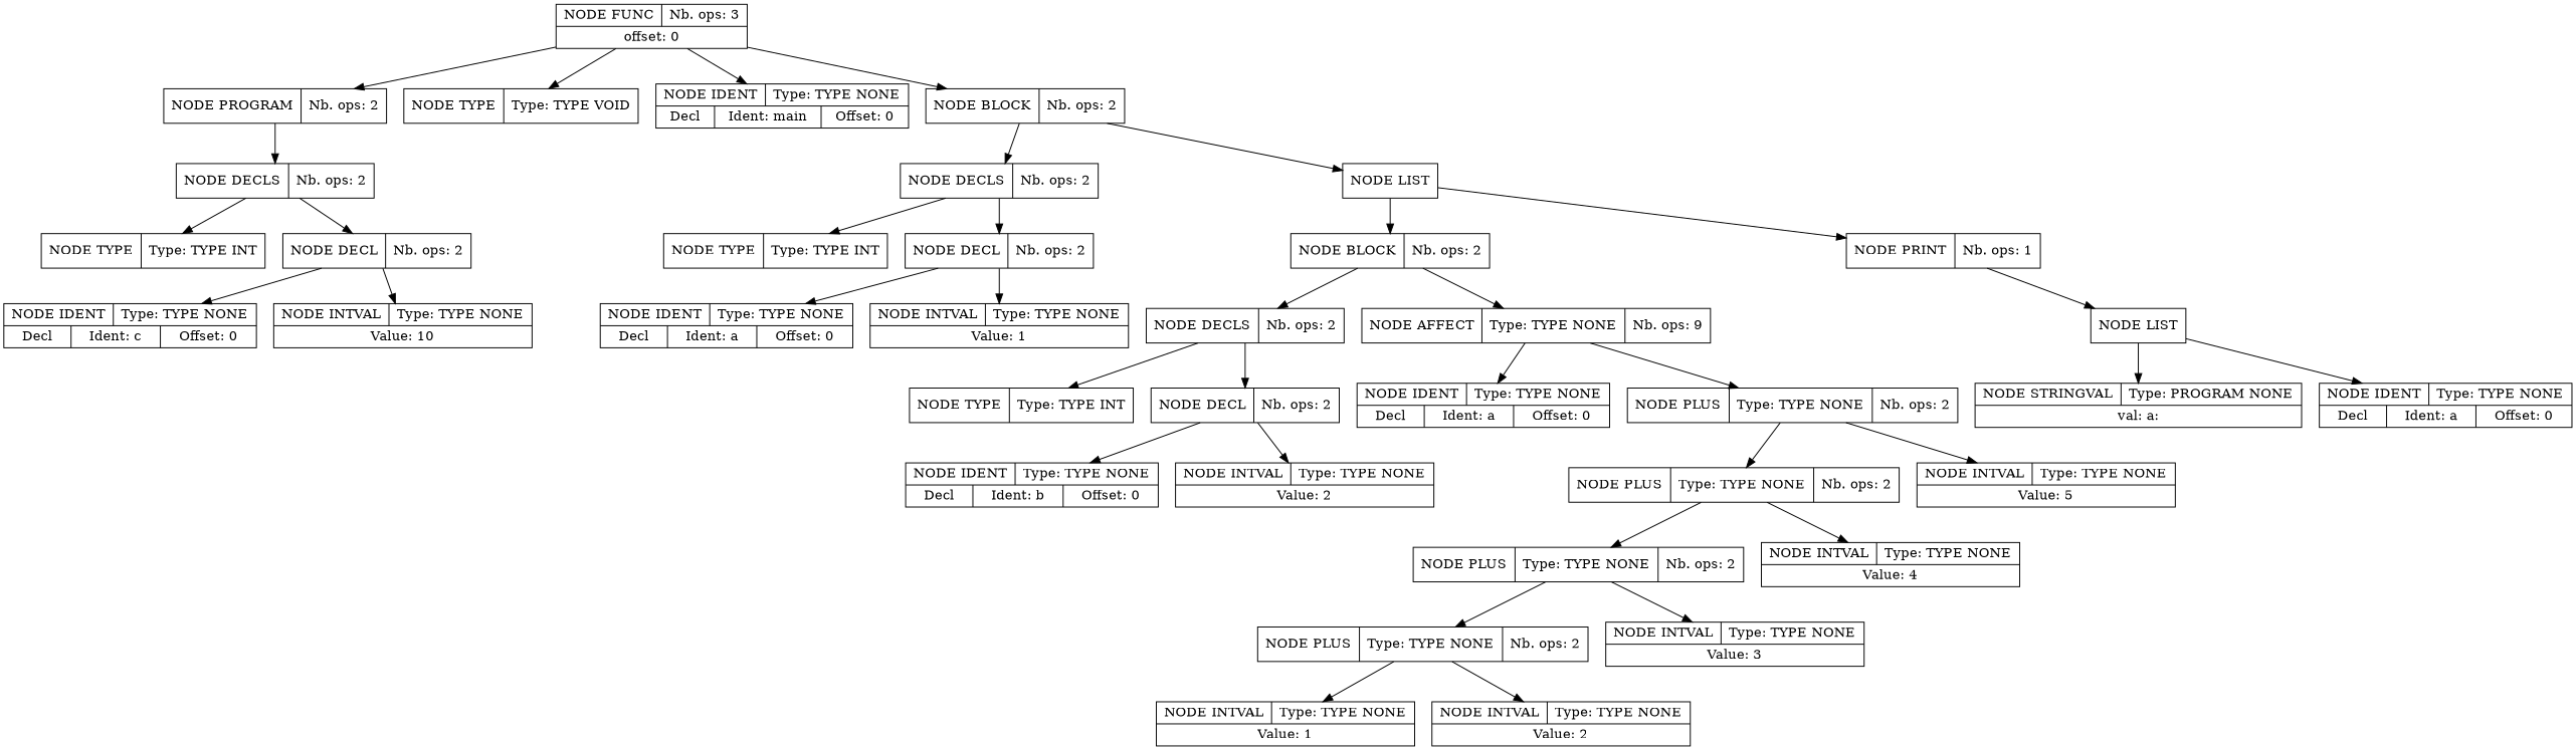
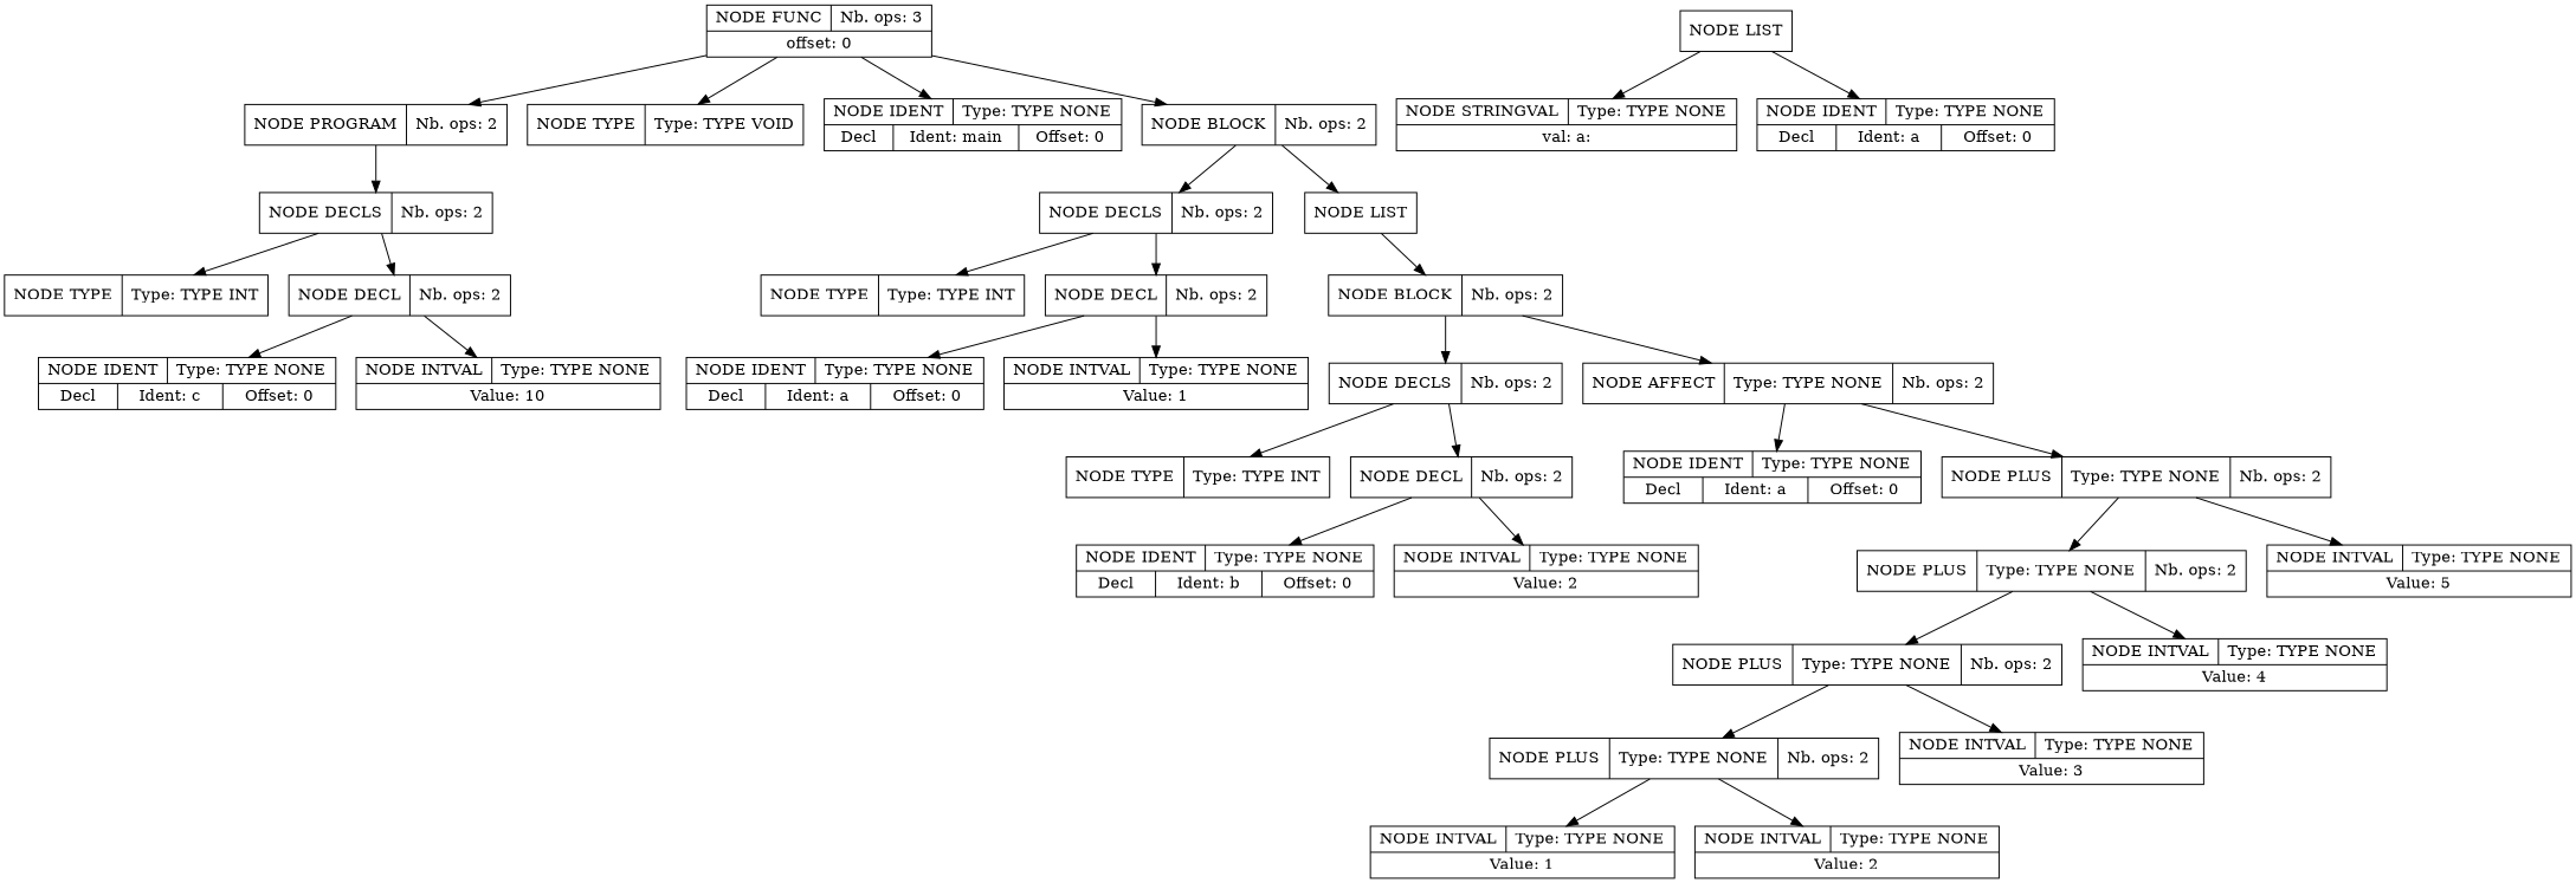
  digraph {
    node [shape=record]
    edge [tailclip=true]
    n1 [label="{{NODE PROGRAM|Nb. ops: 2}}"]
    n2 [label="{{NODE DECLS|Nb. ops: 2}}"]
    n3 [label="{{NODE TYPE|Type: TYPE INT}}"]
    n4 [label="{{NODE DECL|Nb. ops: 2}}"]
    n5 [label="{{NODE FUNC|Nb. ops: 3}|{offset: 0}}"]
    n6 [label="{{NODE TYPE|Type: TYPE VOID}}"]
    n7 [label="{{NODE IDENT|Type: TYPE NONE}|{<decl>Decl      |Ident: main|Offset: 0}}"]
    n8 [label="{{NODE BLOCK|Nb. ops: 2}}"]
    n9 [label="{{NODE IDENT|Type: TYPE NONE}|{<decl>Decl      |Ident: c|Offset: 0}}"]
    n10 [label="{{NODE INTVAL|Type: TYPE NONE}|{Value: 10}}"]
    n11 [label="{{NODE DECLS|Nb. ops: 2}}"]
    n12 [label="{{NODE LIST}}"]
    n13 [label="{{NODE TYPE|Type: TYPE INT}}"]
    n14 [label="{{NODE DECL|Nb. ops: 2}}"]
    n15 [label="{{NODE BLOCK|Nb. ops: 2}}"]
-   n16 [label="{{NODE PRINT|Nb. ops: 1}}"]
    n17 [label="{{NODE IDENT|Type: TYPE NONE}|{<decl>Decl      |Ident: a|Offset: 0}}"]
    n18 [label="{{NODE INTVAL|Type: TYPE NONE}|{Value: 1}}"]
    n19 [label="{{NODE DECLS|Nb. ops: 2}}"]
-   n20 [label="{{NODE AFFECT|Type: TYPE NONE|Nb. ops: 9}}"]
+   n20 [label="{{NODE AFFECT|Type: TYPE NONE|Nb. ops: 2}}"]
    n21 [label="{{NODE LIST}}"]
    n22 [label="{{NODE TYPE|Type: TYPE INT}}"]
    n23 [label="{{NODE DECL|Nb. ops: 2}}"]
    n24 [label="{{NODE IDENT|Type: TYPE NONE}|{<decl>Decl      |Ident: a|Offset: 0}}"]
    n25 [label="{{NODE PLUS|Type: TYPE NONE|Nb. ops: 2}}"]
    n26 [label="{{NODE IDENT|Type: TYPE NONE}|{<decl>Decl      |Ident: b|Offset: 0}}"]
    n27 [label="{{NODE INTVAL|Type: TYPE NONE}|{Value: 2}}"]
    n28 [label="{{NODE PLUS|Type: TYPE NONE|Nb. ops: 2}}"]
    n29 [label="{{NODE INTVAL|Type: TYPE NONE}|{Value: 5}}"]
    n30 [label="{{NODE PLUS|Type: TYPE NONE|Nb. ops: 2}}"]
    n31 [label="{{NODE INTVAL|Type: TYPE NONE}|{Value: 4}}"]
    n32 [label="{{NODE PLUS|Type: TYPE NONE|Nb. ops: 2}}"]
    n33 [label="{{NODE INTVAL|Type: TYPE NONE}|{Value: 3}}"]
    n34 [label="{{NODE INTVAL|Type: TYPE NONE}|{Value: 1}}"]
    n35 [label="{{NODE INTVAL|Type: TYPE NONE}|{Value: 2}}"]
-   n36 [label="{{NODE STRINGVAL|Type: PROGRAM NONE}|{val: a: }}"]
+   n36 [label="{{NODE STRINGVAL|Type: TYPE NONE}|{val: a: }}"]
    n37 [label="{{NODE IDENT|Type: TYPE NONE}|{<decl>Decl      |Ident: a|Offset: 0}}"]
    n1 -> n2
    n2 -> n3
    n2 -> n4
    n4 -> n9
    n4 -> n10
    n5 -> n1
    n5 -> n6
    n5 -> n7
    n5 -> n8
    n8 -> n11
    n8 -> n12
    n11 -> n13
    n11 -> n14
    n12 -> n15
-   n12 -> n16
    n14 -> n17
    n14 -> n18
    n15 -> n19
    n15 -> n20
-   n16 -> n21
    n19 -> n22
    n19 -> n23
    n20 -> n24
    n20 -> n25
    n21 -> n36
    n21 -> n37
    n23 -> n26
    n23 -> n27
    n25 -> n28
    n25 -> n29
    n28 -> n30
    n28 -> n31
    n30 -> n32
    n30 -> n33
    n32 -> n34
    n32 -> n35
  }
